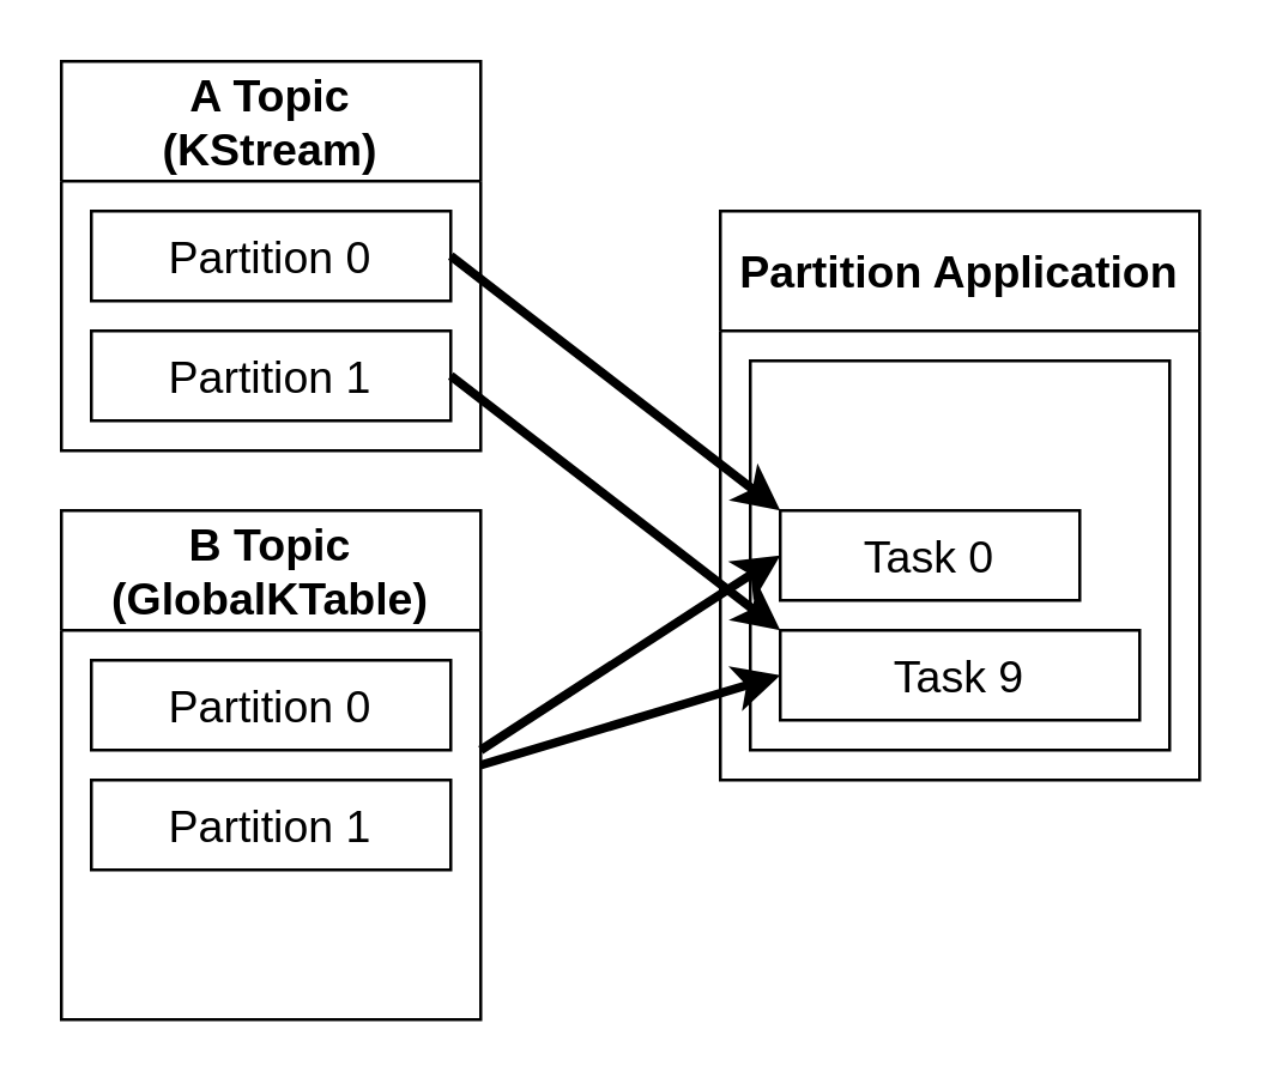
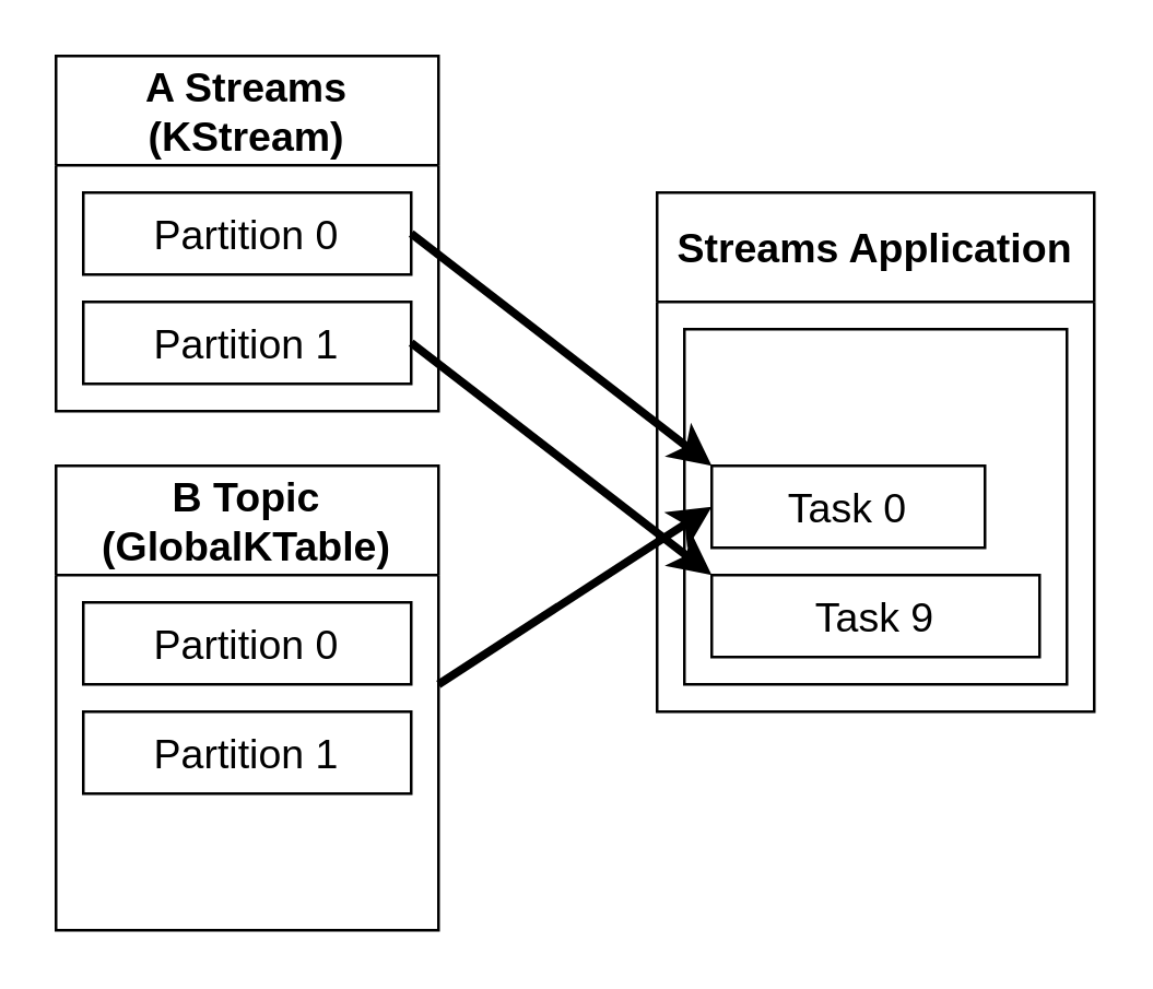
  <mxCell id="0" />
  <mxCell id="1" parent="0" />
- <mxCell id="2" value="&lt;font style=&quot;font-size: 15px;&quot;&gt;A Topic&lt;br&gt;(KStream)&lt;/font&gt;" style="swimlane;whiteSpace=wrap;html=1;startSize=40;" parent="1" vertex="1"><mxGeometry x="20" y="20" width="140" height="130" as="geometry" /></mxCell>
+ <mxCell id="2" value="&lt;font style=&quot;font-size: 15px;&quot;&gt;A Streams&lt;br&gt;(KStream)&lt;/font&gt;" style="swimlane;whiteSpace=wrap;html=1;startSize=40;" parent="1" vertex="1"><mxGeometry x="20" y="20" width="140" height="130" as="geometry" /></mxCell>
  <mxCell id="3" value="Partition 0" style="rounded=0;whiteSpace=wrap;html=1;fontSize=15;" parent="2" vertex="1"><mxGeometry x="10" y="50" width="120" height="30" as="geometry" /></mxCell>
  <mxCell id="4" value="Partition 1" style="rounded=0;whiteSpace=wrap;html=1;fontSize=15;" parent="2" vertex="1"><mxGeometry x="10" y="90" width="120" height="30" as="geometry" /></mxCell>
  <mxCell id="5" value="&lt;font style=&quot;font-size: 15px;&quot;&gt;B Topic&lt;br&gt;(GlobalKTable)&lt;/font&gt;" style="swimlane;whiteSpace=wrap;html=1;startSize=40;" parent="1" vertex="1"><mxGeometry x="20" y="170" width="140" height="170" as="geometry" /></mxCell>
  <mxCell id="6" value="Partition 0" style="rounded=0;whiteSpace=wrap;html=1;fontSize=15;" parent="5" vertex="1"><mxGeometry x="10" y="50" width="120" height="30" as="geometry" /></mxCell>
  <mxCell id="7" value="Partition 1" style="rounded=0;whiteSpace=wrap;html=1;fontSize=15;" parent="5" vertex="1"><mxGeometry x="10" y="90" width="120" height="30" as="geometry" /></mxCell>
- <mxCell id="8" value="&lt;span style=&quot;font-size: 15px;&quot;&gt;Partition Application&lt;/span&gt;" style="swimlane;whiteSpace=wrap;html=1;startSize=40;" parent="1" vertex="1"><mxGeometry x="240" y="70" width="160" height="190" as="geometry" /></mxCell>
+ <mxCell id="8" value="&lt;span style=&quot;font-size: 15px;&quot;&gt;Streams Application&lt;/span&gt;" style="swimlane;whiteSpace=wrap;html=1;startSize=40;" parent="1" vertex="1"><mxGeometry x="240" y="70" width="160" height="190" as="geometry" /></mxCell>
  <mxCell id="9" value="" style="rounded=0;whiteSpace=wrap;html=1;fontSize=15;" parent="8" vertex="1"><mxGeometry x="10" y="50" width="140" height="130" as="geometry" /></mxCell>
  <mxCell id="10" value="Task 0" style="rounded=0;whiteSpace=wrap;html=1;fontSize=15;" parent="8" vertex="1"><mxGeometry x="20" y="100" width="100" height="30" as="geometry" /></mxCell>
  <mxCell id="11" value="Task 9" style="rounded=0;whiteSpace=wrap;html=1;fontSize=15;" parent="8" vertex="1"><mxGeometry x="20" y="140" width="120" height="30" as="geometry" /></mxCell>
  <mxCell id="12" value="" style="endArrow=classic;html=1;rounded=0;fontSize=15;strokeWidth=3;exitX=1;exitY=0.5;exitDx=0;exitDy=0;entryX=0;entryY=0;entryDx=0;entryDy=0;" parent="1" source="3" target="10" edge="1"><mxGeometry width="50" height="50" relative="1" as="geometry"><mxPoint x="200" y="260" as="sourcePoint" /><mxPoint x="250" y="210" as="targetPoint" /></mxGeometry></mxCell>
  <mxCell id="13" value="" style="endArrow=classic;html=1;rounded=0;fontSize=15;strokeWidth=3;exitX=1;exitY=0.5;exitDx=0;exitDy=0;entryX=0;entryY=0;entryDx=0;entryDy=0;entryPerimeter=0;" parent="1" source="4" target="11" edge="1"><mxGeometry width="50" height="50" relative="1" as="geometry"><mxPoint x="160" y="122.5" as="sourcePoint" /><mxPoint x="270" y="207.5" as="targetPoint" /></mxGeometry></mxCell>
  <mxCell id="14" value="" style="endArrow=classic;html=1;rounded=0;fontSize=15;strokeWidth=3;entryX=0;entryY=0.5;entryDx=0;entryDy=0;" parent="1" target="10" edge="1"><mxGeometry width="50" height="50" relative="1" as="geometry"><mxPoint x="160" y="250" as="sourcePoint" /><mxPoint x="290" y="325" as="targetPoint" /></mxGeometry></mxCell>
- <mxCell id="15" value="" style="endArrow=classic;html=1;rounded=0;fontSize=15;strokeWidth=3;exitX=1;exitY=0.5;exitDx=0;exitDy=0;entryX=0;entryY=0.5;entryDx=0;entryDy=0;" parent="1" source="5" target="11" edge="1"><mxGeometry width="50" height="50" relative="1" as="geometry"><mxPoint x="190" y="310" as="sourcePoint" /><mxPoint x="300" y="260" as="targetPoint" /></mxGeometry></mxCell>
